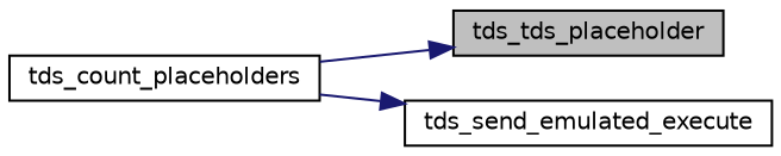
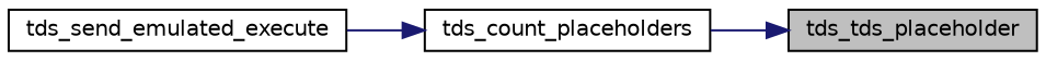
  digraph {
    rankdir=RL
    node [color=black fillcolor=white fontname=Helvetica fontsize=10 shape=record style=filled]
    edge [color=midnightblue dir=back fontname=Helvetica fontsize=10 labelfontname=Helvetica labelfontsize=10 style=solid]
    n1 [fillcolor=grey75 fontcolor=black height=0.2 label=tds_tds_placeholder width=0.4]
    n2 [height=0.2 label=tds_count_placeholders width=0.4]
    n3 [height=0.2 label=tds_send_emulated_execute width=0.4]
    n1 -> n2
-   n3 -> n2
+   n2 -> n3
  }
